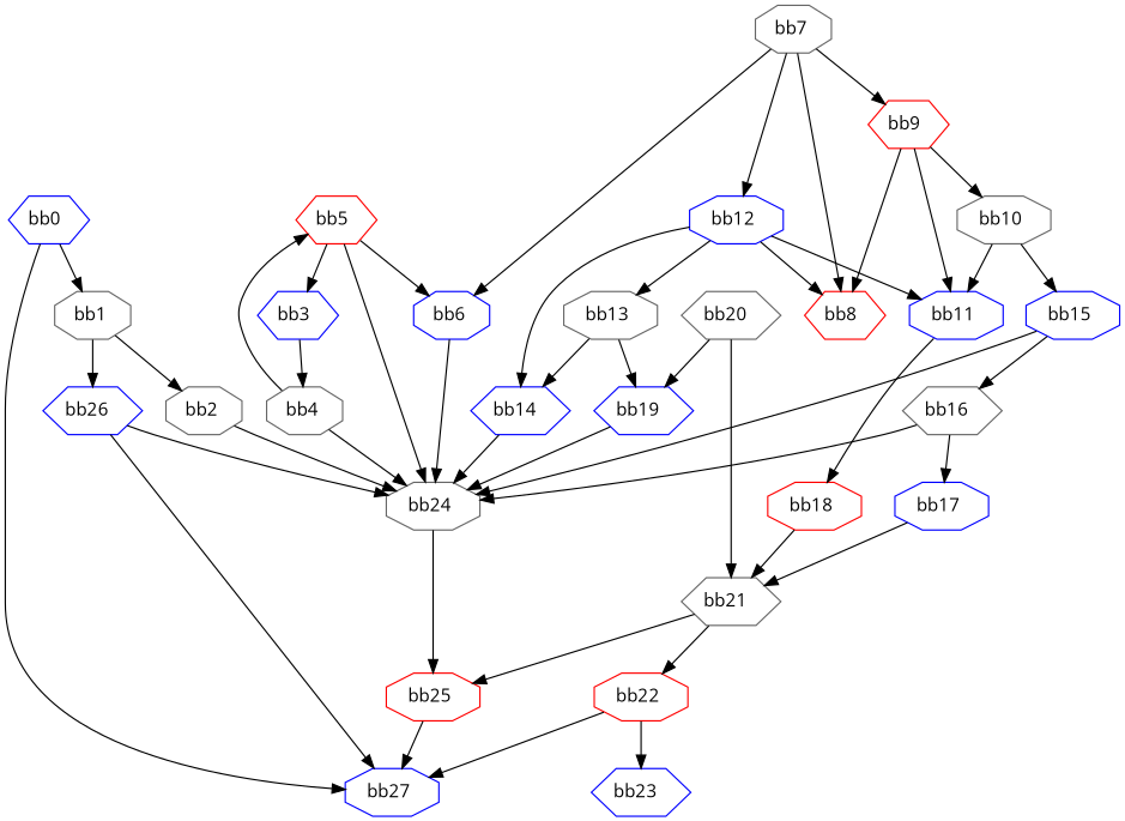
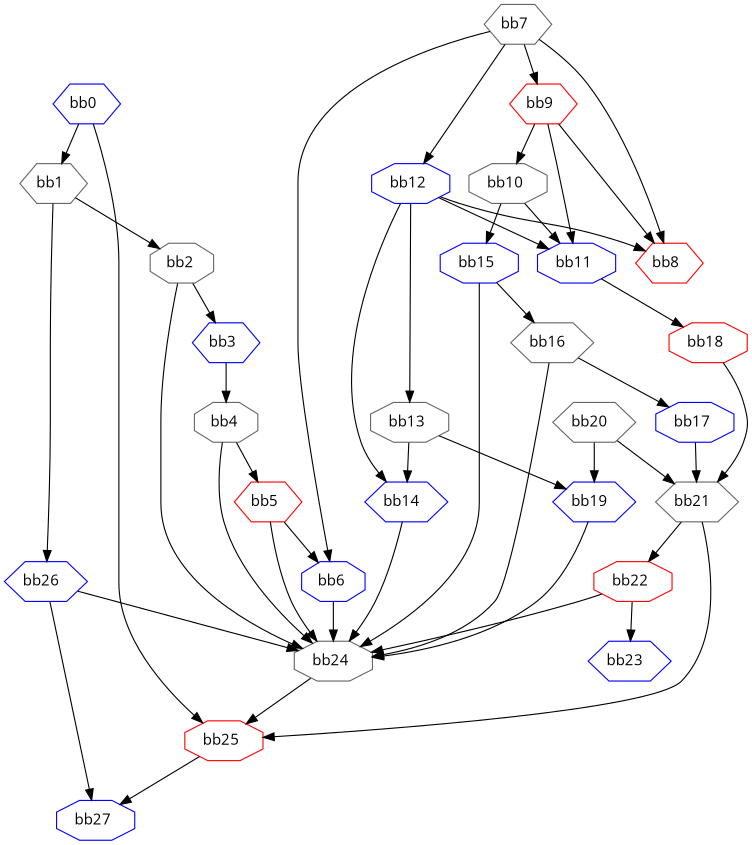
  digraph {
    fontname="Open Sans"
    node [color=blue fontname="Open Sans" shape=hexagon]
    edge [fontname="Open Sans"]
    n1 [label="bb0\l"]
-   n2 [color=gray40 label="bb1\l" shape=octagon]
+   n2 [color=gray40 label="bb1\l"]
    n3 [label="bb27\l" shape=octagon]
    n4 [color=gray40 label="bb2\l" shape=octagon]
    n5 [label="bb26\l"]
    n6 [label="bb3\l"]
    n7 [color=gray40 label="bb24\l" shape=octagon]
    n8 [color=gray40 label="bb4\l" shape=octagon]
    n9 [color=red label="bb25\l" shape=octagon]
    n10 [color=red label="bb5\l"]
    n11 [label="bb6\l" shape=octagon]
-   n12 [color=gray40 label="bb7\l" shape=octagon]
+   n12 [color=gray40 label="bb7\l"]
    n13 [color=red label="bb8\l"]
    n14 [color=red label="bb9\l"]
    n15 [label="bb12\l" shape=octagon]
    n16 [color=gray40 label="bb10\l" shape=octagon]
    n17 [label="bb11\l" shape=octagon]
    n18 [color=gray40 label="bb13\l" shape=octagon]
    n19 [label="bb14\l"]
    n20 [label="bb15\l" shape=octagon]
    n21 [color=red label="bb18\l" shape=octagon]
    n22 [color=gray40 label="bb16\l"]
    n23 [color=gray40 label="bb21\l"]
    n24 [label="bb19\l"]
    n25 [label="bb17\l" shape=octagon]
    n26 [color=red label="bb22\l" shape=octagon]
    n27 [color=gray40 label="bb20\l"]
    n28 [label="bb23\l"]
    n1 -> n2
-   n1 -> n3
+   n1 -> n9
    n2 -> n4
    n2 -> n5
-   n10 -> n6
+   n4 -> n6
    n4 -> n7
    n5 -> n3
    n5 -> n7
    n6 -> n8
    n7 -> n9
    n8 -> n7
    n8 -> n10
    n9 -> n3
    n10 -> n7
    n10 -> n11
    n11 -> n7
    n12 -> n11
    n12 -> n13
    n12 -> n14
    n12 -> n15
    n14 -> n13
    n14 -> n16
    n14 -> n17
    n15 -> n13
    n15 -> n17
    n15 -> n18
    n15 -> n19
    n16 -> n17
    n16 -> n20
    n17 -> n21
    n18 -> n19
    n18 -> n24
    n19 -> n7
    n20 -> n7
    n20 -> n22
    n21 -> n23
    n22 -> n7
    n22 -> n25
    n23 -> n9
    n23 -> n26
    n24 -> n7
    n25 -> n23
-   n26 -> n3
+   n26 -> n7
    n26 -> n28
    n27 -> n23
    n27 -> n24
  }
